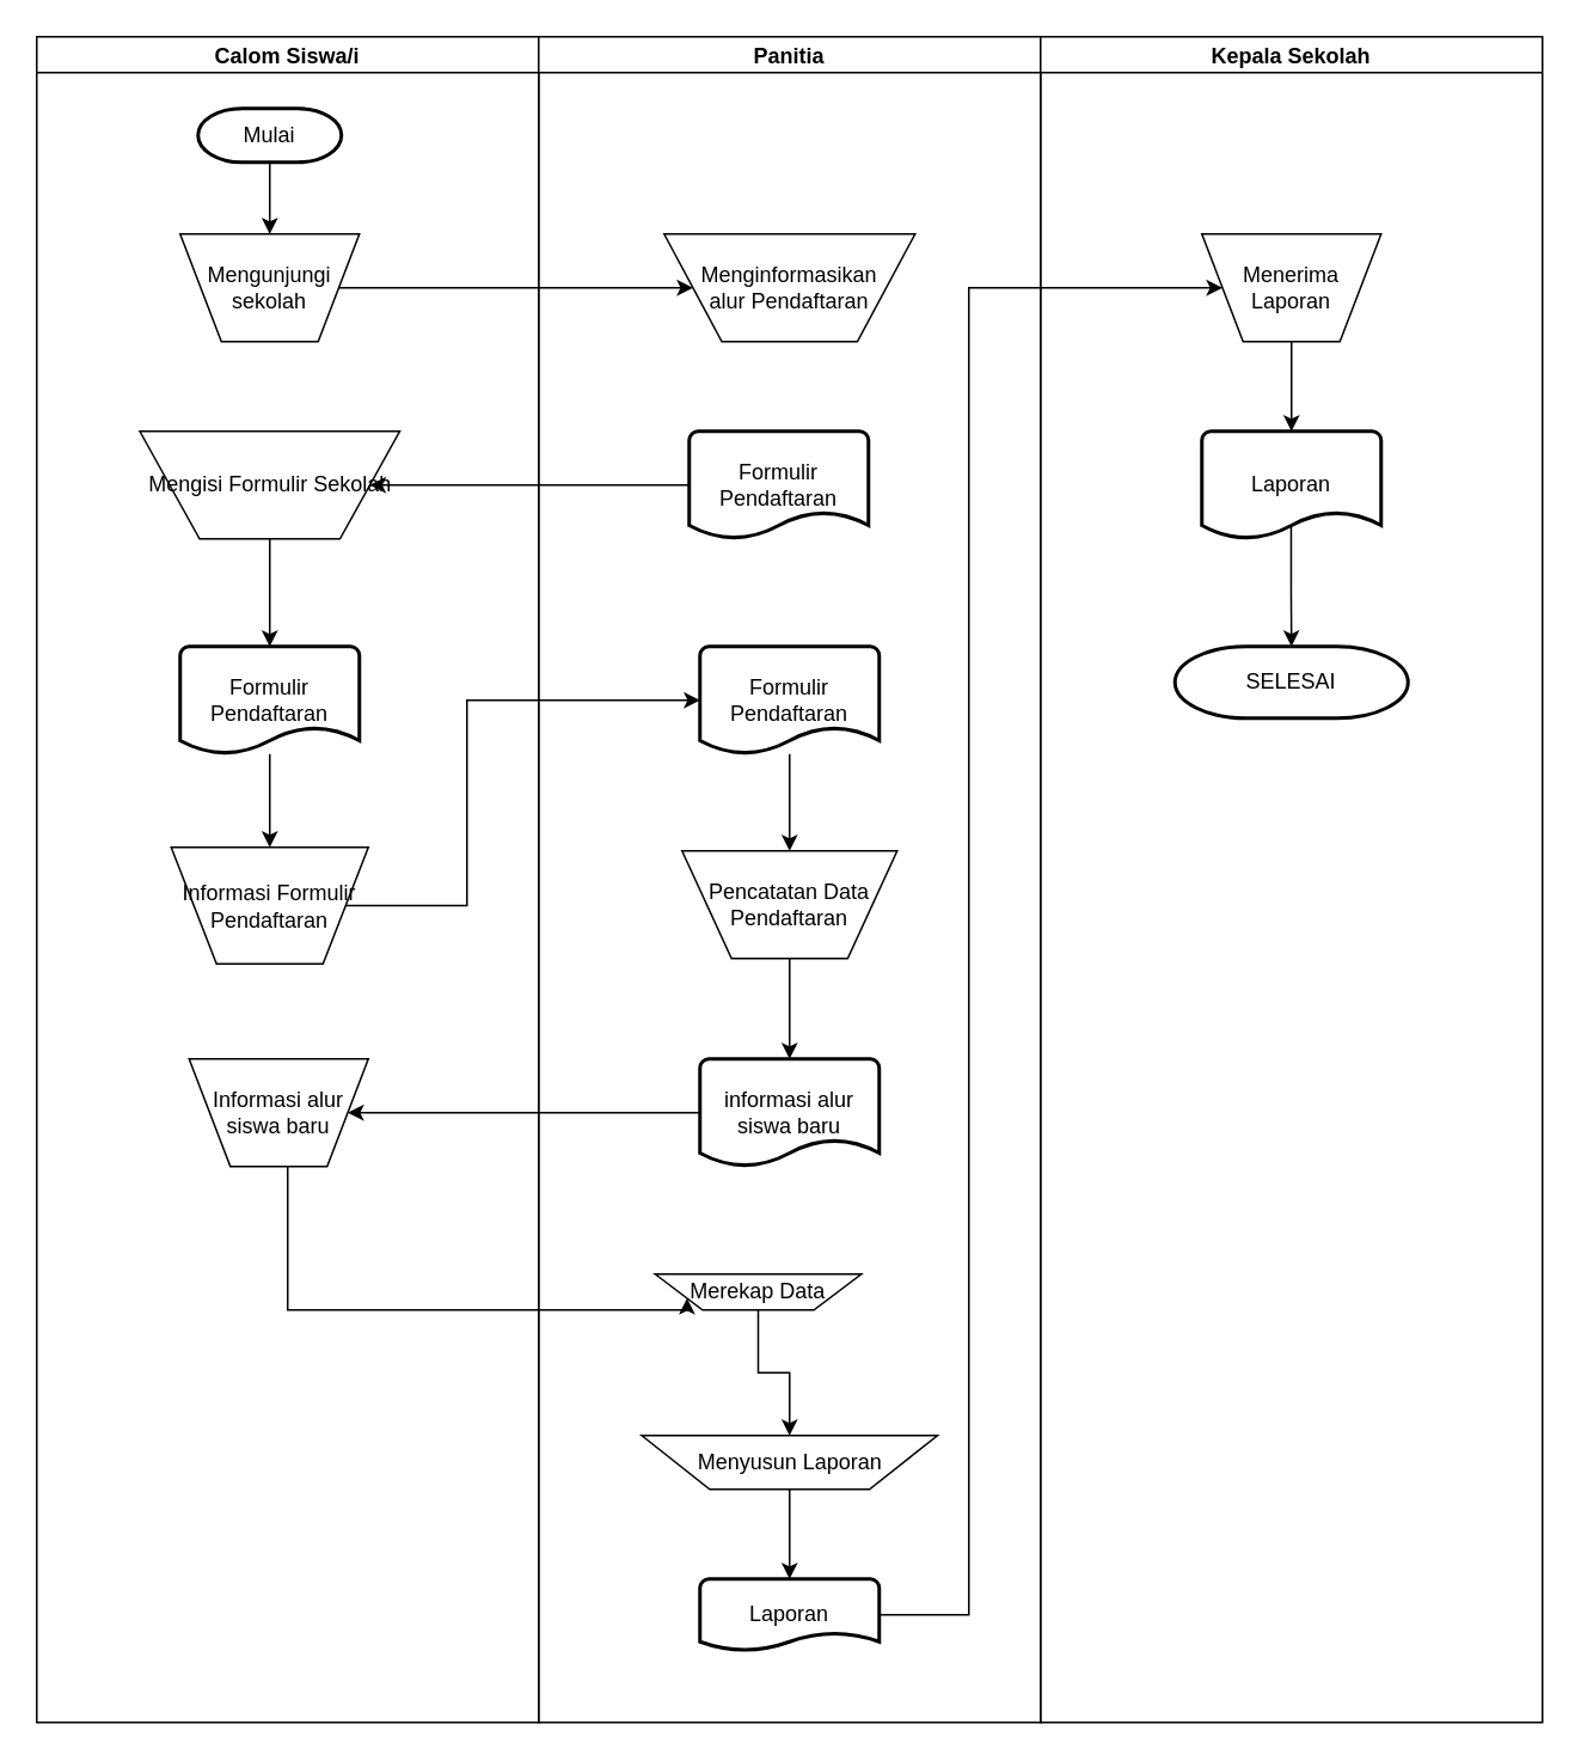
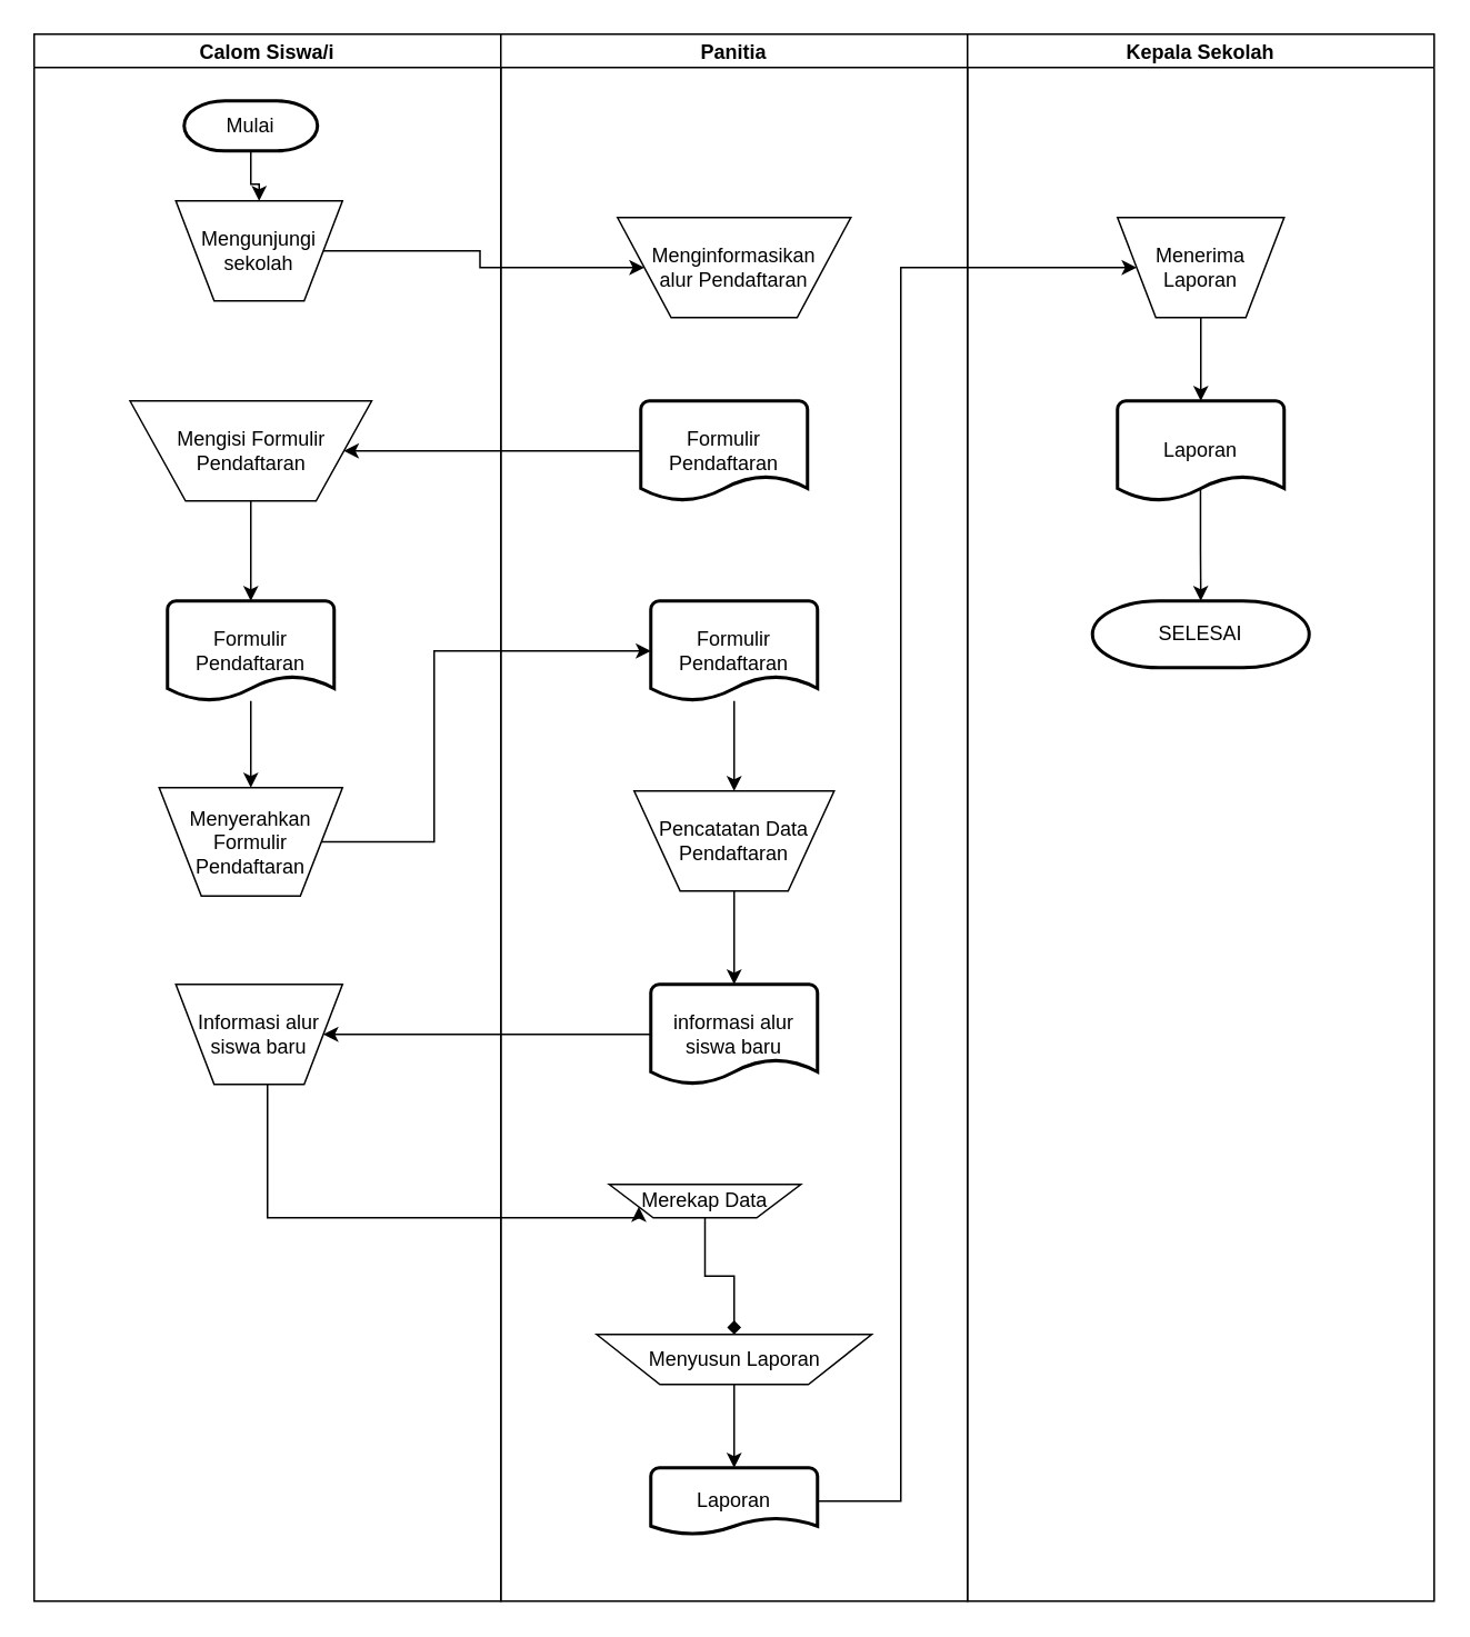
  <mxCell id="0" />
  <mxCell id="1" parent="0" />
  <mxCell id="2" value="Calom Siswa/i" style="swimlane;startSize=20;horizontal=1;containerType=tree;newEdgeStyle={&quot;edgeStyle&quot;:&quot;elbowEdgeStyle&quot;,&quot;startArrow&quot;:&quot;none&quot;,&quot;endArrow&quot;:&quot;none&quot;};" vertex="1" parent="1"><mxGeometry x="20" y="20" width="280" height="940" as="geometry" /></mxCell>
  <mxCell id="3" style="edgeStyle=orthogonalEdgeStyle;rounded=0;orthogonalLoop=1;jettySize=auto;html=1;entryX=0.5;entryY=0;entryDx=0;entryDy=0;" edge="1" parent="2" source="4" target="5"><mxGeometry relative="1" as="geometry" /></mxCell>
  <mxCell id="4" value="Mulai" style="strokeWidth=2;html=1;shape=mxgraph.flowchart.terminator;whiteSpace=wrap;" vertex="1" parent="2"><mxGeometry x="90" y="40" width="80" height="30" as="geometry" /></mxCell>
- <mxCell id="5" value="Mengunjungi sekolah" style="verticalLabelPosition=middle;verticalAlign=middle;html=1;shape=trapezoid;perimeter=trapezoidPerimeter;whiteSpace=wrap;size=0.23;arcSize=10;flipV=1;labelPosition=center;align=center;" vertex="1" parent="2"><mxGeometry x="80" y="110" width="100" height="60" as="geometry" /></mxCell>
+ <mxCell id="5" value="Mengunjungi sekolah" style="verticalLabelPosition=middle;verticalAlign=middle;html=1;shape=trapezoid;perimeter=trapezoidPerimeter;whiteSpace=wrap;size=0.23;arcSize=10;flipV=1;labelPosition=center;align=center;" vertex="1" parent="2"><mxGeometry x="85" y="100" width="100" height="60" as="geometry" /></mxCell>
  <mxCell id="6" style="edgeStyle=orthogonalEdgeStyle;rounded=0;orthogonalLoop=1;jettySize=auto;html=1;entryX=0.5;entryY=0;entryDx=0;entryDy=0;entryPerimeter=0;" edge="1" parent="2" source="7" target="9"><mxGeometry relative="1" as="geometry" /></mxCell>
- <mxCell id="7" value="Mengisi Formulir Sekolah" style="verticalLabelPosition=middle;verticalAlign=middle;html=1;shape=trapezoid;perimeter=trapezoidPerimeter;whiteSpace=wrap;size=0.23;arcSize=10;flipV=1;labelPosition=center;align=center;" vertex="1" parent="2"><mxGeometry x="57.5" y="220" width="145" height="60" as="geometry" /></mxCell>
+ <mxCell id="7" value="Mengisi Formulir Pendaftaran" style="verticalLabelPosition=middle;verticalAlign=middle;html=1;shape=trapezoid;perimeter=trapezoidPerimeter;whiteSpace=wrap;size=0.23;arcSize=10;flipV=1;labelPosition=center;align=center;" vertex="1" parent="2"><mxGeometry x="57.5" y="220" width="145" height="60" as="geometry" /></mxCell>
  <mxCell id="8" style="edgeStyle=orthogonalEdgeStyle;rounded=0;orthogonalLoop=1;jettySize=auto;html=1;entryX=0.5;entryY=0;entryDx=0;entryDy=0;" edge="1" parent="2" source="9" target="10"><mxGeometry relative="1" as="geometry" /></mxCell>
  <mxCell id="9" value="Formulir Pendaftaran" style="strokeWidth=2;html=1;shape=mxgraph.flowchart.document2;whiteSpace=wrap;size=0.25;" vertex="1" parent="2"><mxGeometry x="80" y="340" width="100" height="60" as="geometry" /></mxCell>
- <mxCell id="10" value="Informasi Formulir Pendaftaran" style="verticalLabelPosition=middle;verticalAlign=middle;html=1;shape=trapezoid;perimeter=trapezoidPerimeter;whiteSpace=wrap;size=0.23;arcSize=10;flipV=1;labelPosition=center;align=center;" vertex="1" parent="2"><mxGeometry x="75" y="452" width="110" height="65" as="geometry" /></mxCell>
+ <mxCell id="10" value="Menyerahkan Formulir Pendaftaran" style="verticalLabelPosition=middle;verticalAlign=middle;html=1;shape=trapezoid;perimeter=trapezoidPerimeter;whiteSpace=wrap;size=0.23;arcSize=10;flipV=1;labelPosition=center;align=center;" vertex="1" parent="2"><mxGeometry x="75" y="452" width="110" height="65" as="geometry" /></mxCell>
  <mxCell id="11" value="Informasi alur siswa baru" style="verticalLabelPosition=middle;verticalAlign=middle;html=1;shape=trapezoid;perimeter=trapezoidPerimeter;whiteSpace=wrap;size=0.23;arcSize=10;flipV=1;labelPosition=center;align=center;" vertex="1" parent="2"><mxGeometry x="85" y="570" width="100" height="60" as="geometry" /></mxCell>
  <mxCell id="12" value="Panitia" style="swimlane;startSize=20;horizontal=1;containerType=tree;newEdgeStyle={&quot;edgeStyle&quot;:&quot;elbowEdgeStyle&quot;,&quot;startArrow&quot;:&quot;none&quot;,&quot;endArrow&quot;:&quot;none&quot;};" vertex="1" parent="1"><mxGeometry x="300" y="20" width="280" height="940" as="geometry" /></mxCell>
  <mxCell id="13" value="Menginformasikan &lt;br&gt;alur Pendaftaran" style="verticalLabelPosition=middle;verticalAlign=middle;html=1;shape=trapezoid;perimeter=trapezoidPerimeter;whiteSpace=wrap;size=0.23;arcSize=10;flipV=1;labelPosition=center;align=center;" vertex="1" parent="12"><mxGeometry x="70" y="110" width="140" height="60" as="geometry" /></mxCell>
  <mxCell id="14" style="edgeStyle=orthogonalEdgeStyle;rounded=0;orthogonalLoop=1;jettySize=auto;html=1;entryX=0.5;entryY=0;entryDx=0;entryDy=0;" edge="1" parent="12" source="15" target="18"><mxGeometry relative="1" as="geometry" /></mxCell>
  <mxCell id="15" value="Formulir Pendaftaran" style="strokeWidth=2;html=1;shape=mxgraph.flowchart.document2;whiteSpace=wrap;size=0.25;" vertex="1" parent="12"><mxGeometry x="90" y="340" width="100" height="60" as="geometry" /></mxCell>
  <mxCell id="16" value="Formulir Pendaftaran" style="strokeWidth=2;html=1;shape=mxgraph.flowchart.document2;whiteSpace=wrap;size=0.25;" vertex="1" parent="12"><mxGeometry x="84" y="220" width="100" height="60" as="geometry" /></mxCell>
  <mxCell id="17" style="edgeStyle=orthogonalEdgeStyle;rounded=0;orthogonalLoop=1;jettySize=auto;html=1;entryX=0.5;entryY=0;entryDx=0;entryDy=0;entryPerimeter=0;" edge="1" parent="12" source="18" target="19"><mxGeometry relative="1" as="geometry" /></mxCell>
  <mxCell id="18" value="Pencatatan Data Pendaftaran" style="verticalLabelPosition=middle;verticalAlign=middle;html=1;shape=trapezoid;perimeter=trapezoidPerimeter;whiteSpace=wrap;size=0.23;arcSize=10;flipV=1;labelPosition=center;align=center;" vertex="1" parent="12"><mxGeometry x="80" y="454" width="120" height="60" as="geometry" /></mxCell>
  <mxCell id="19" value="informasi alur siswa baru" style="strokeWidth=2;html=1;shape=mxgraph.flowchart.document2;whiteSpace=wrap;size=0.25;" vertex="1" parent="12"><mxGeometry x="90" y="570" width="100" height="60" as="geometry" /></mxCell>
- <mxCell id="20" style="edgeStyle=orthogonalEdgeStyle;rounded=0;orthogonalLoop=1;jettySize=auto;html=1;" edge="1" parent="12" source="21" target="23"><mxGeometry relative="1" as="geometry" /></mxCell>
+ <mxCell id="20" style="edgeStyle=orthogonalEdgeStyle;rounded=0;orthogonalLoop=1;jettySize=auto;html=1;endArrow=diamond;" edge="1" parent="12" source="21" target="23"><mxGeometry relative="1" as="geometry" /></mxCell>
  <mxCell id="21" value="Merekap Data" style="verticalLabelPosition=middle;verticalAlign=middle;html=1;shape=trapezoid;perimeter=trapezoidPerimeter;whiteSpace=wrap;size=0.23;arcSize=10;flipV=1;labelPosition=center;align=center;" vertex="1" parent="12"><mxGeometry x="65" y="690" width="115" height="20" as="geometry" /></mxCell>
  <mxCell id="22" style="edgeStyle=orthogonalEdgeStyle;rounded=0;orthogonalLoop=1;jettySize=auto;html=1;entryX=0.5;entryY=0;entryDx=0;entryDy=0;entryPerimeter=0;" edge="1" parent="12" source="23" target="24"><mxGeometry relative="1" as="geometry" /></mxCell>
  <mxCell id="23" value="Menyusun Laporan" style="verticalLabelPosition=middle;verticalAlign=middle;html=1;shape=trapezoid;perimeter=trapezoidPerimeter;whiteSpace=wrap;size=0.23;arcSize=10;flipV=1;labelPosition=center;align=center;" vertex="1" parent="12"><mxGeometry x="57.5" y="780" width="165" height="30" as="geometry" /></mxCell>
  <mxCell id="24" value="Laporan" style="strokeWidth=2;html=1;shape=mxgraph.flowchart.document2;whiteSpace=wrap;size=0.25;" vertex="1" parent="12"><mxGeometry x="90" y="860" width="100" height="40" as="geometry" /></mxCell>
  <mxCell id="25" value="Kepala Sekolah" style="swimlane;startSize=20;horizontal=1;containerType=tree;newEdgeStyle={&quot;edgeStyle&quot;:&quot;elbowEdgeStyle&quot;,&quot;startArrow&quot;:&quot;none&quot;,&quot;endArrow&quot;:&quot;none&quot;};" vertex="1" parent="1"><mxGeometry x="580" y="20" width="280" height="940" as="geometry" /></mxCell>
  <mxCell id="26" style="edgeStyle=orthogonalEdgeStyle;rounded=0;orthogonalLoop=1;jettySize=auto;html=1;entryX=0.5;entryY=0;entryDx=0;entryDy=0;entryPerimeter=0;" edge="1" parent="25" source="27" target="29"><mxGeometry relative="1" as="geometry" /></mxCell>
  <mxCell id="27" value="Menerima Laporan" style="verticalLabelPosition=middle;verticalAlign=middle;html=1;shape=trapezoid;perimeter=trapezoidPerimeter;whiteSpace=wrap;size=0.23;arcSize=10;flipV=1;labelPosition=center;align=center;" vertex="1" parent="25"><mxGeometry x="90" y="110" width="100" height="60" as="geometry" /></mxCell>
  <mxCell id="28" style="edgeStyle=orthogonalEdgeStyle;rounded=0;orthogonalLoop=1;jettySize=auto;html=1;entryX=0.5;entryY=0;entryDx=0;entryDy=0;entryPerimeter=0;exitX=0.498;exitY=0.879;exitDx=0;exitDy=0;exitPerimeter=0;" edge="1" parent="25" source="29" target="30"><mxGeometry relative="1" as="geometry"><mxPoint x="140" y="300" as="sourcePoint" /></mxGeometry></mxCell>
  <mxCell id="29" value="Laporan" style="strokeWidth=2;html=1;shape=mxgraph.flowchart.document2;whiteSpace=wrap;size=0.25;" vertex="1" parent="25"><mxGeometry x="90" y="220" width="100" height="60" as="geometry" /></mxCell>
  <mxCell id="30" value="SELESAI" style="strokeWidth=2;html=1;shape=mxgraph.flowchart.terminator;whiteSpace=wrap;" vertex="1" parent="25"><mxGeometry x="75" y="340" width="130" height="40" as="geometry" /></mxCell>
  <mxCell id="31" style="edgeStyle=orthogonalEdgeStyle;rounded=0;orthogonalLoop=1;jettySize=auto;html=1;" edge="1" parent="1" source="5" target="13"><mxGeometry relative="1" as="geometry" /></mxCell>
  <mxCell id="32" style="edgeStyle=orthogonalEdgeStyle;rounded=0;orthogonalLoop=1;jettySize=auto;html=1;entryX=1;entryY=0.5;entryDx=0;entryDy=0;" edge="1" parent="1" source="16" target="7"><mxGeometry relative="1" as="geometry" /></mxCell>
  <mxCell id="33" style="edgeStyle=orthogonalEdgeStyle;rounded=0;orthogonalLoop=1;jettySize=auto;html=1;entryX=0;entryY=0.5;entryDx=0;entryDy=0;entryPerimeter=0;" edge="1" parent="1" source="10" target="15"><mxGeometry relative="1" as="geometry"><Array as="points"><mxPoint x="260" y="505" /><mxPoint x="260" y="390" /></Array></mxGeometry></mxCell>
  <mxCell id="34" style="edgeStyle=orthogonalEdgeStyle;rounded=0;orthogonalLoop=1;jettySize=auto;html=1;entryX=1;entryY=0.5;entryDx=0;entryDy=0;" edge="1" parent="1" source="19" target="11"><mxGeometry relative="1" as="geometry" /></mxCell>
  <mxCell id="35" style="edgeStyle=orthogonalEdgeStyle;rounded=0;orthogonalLoop=1;jettySize=auto;html=1;entryX=0;entryY=0.75;entryDx=0;entryDy=0;" edge="1" parent="1" source="11" target="21"><mxGeometry relative="1" as="geometry"><Array as="points"><mxPoint x="160" y="730" /></Array></mxGeometry></mxCell>
  <mxCell id="36" style="edgeStyle=orthogonalEdgeStyle;rounded=0;orthogonalLoop=1;jettySize=auto;html=1;entryX=0;entryY=0.5;entryDx=0;entryDy=0;" edge="1" parent="1" source="24" target="27"><mxGeometry relative="1" as="geometry"><Array as="points"><mxPoint x="540" y="900" /><mxPoint x="540" y="160" /></Array></mxGeometry></mxCell>
